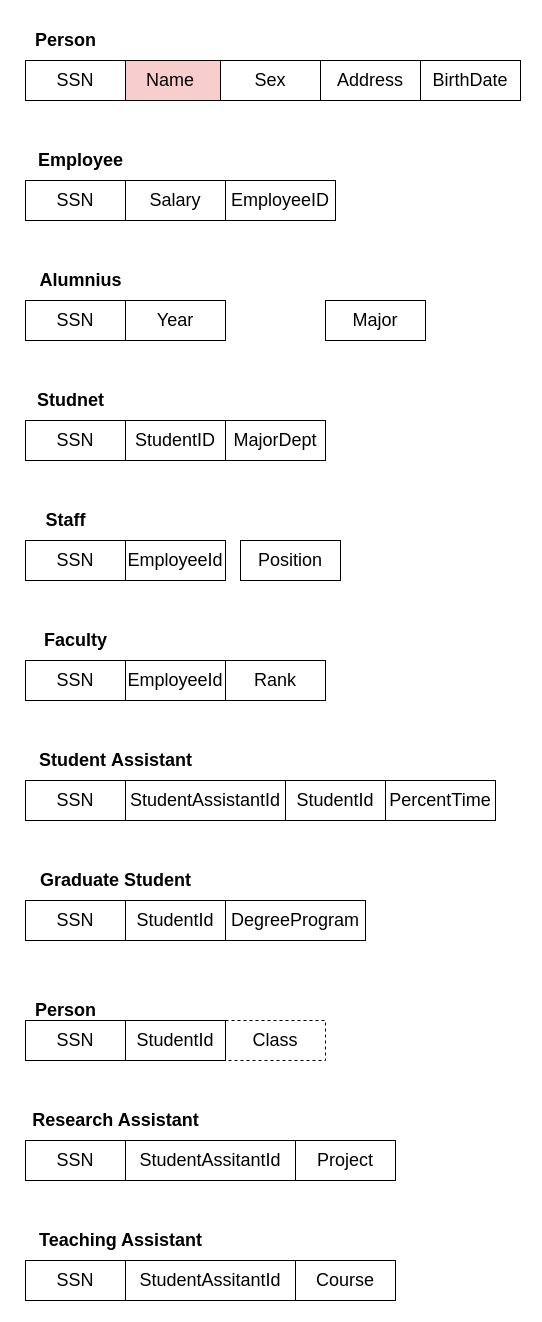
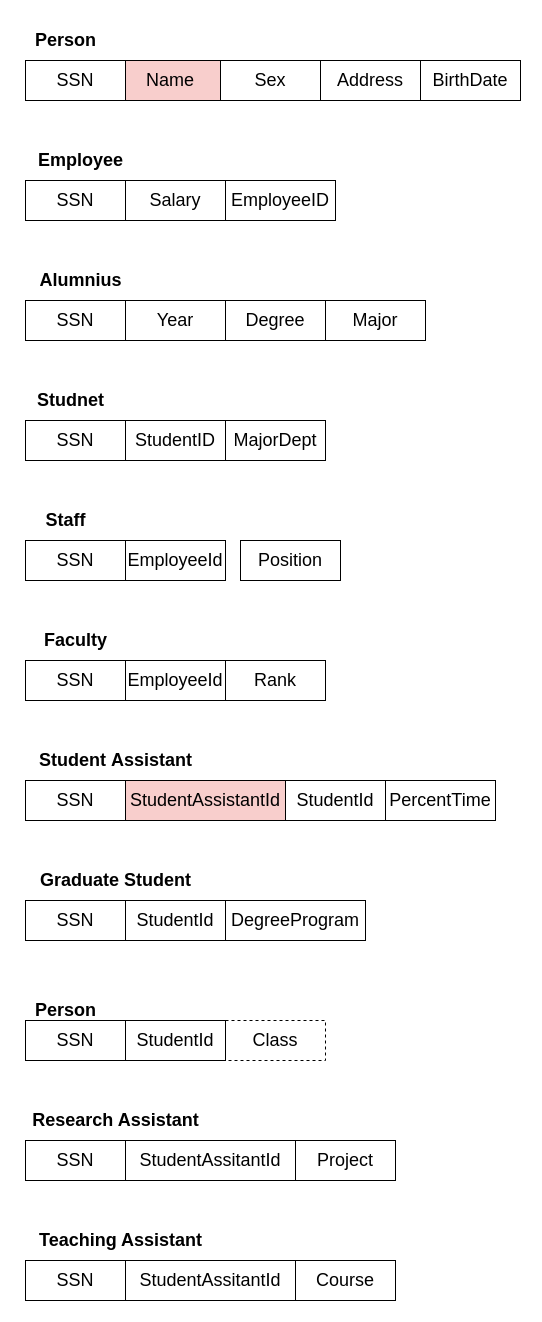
  <mxCell id="0" />
  <mxCell id="1" parent="0" />
  <mxCell id="2" value="&lt;b&gt;&lt;font style=&quot;font-size: 18px;&quot;&gt;Person&lt;/font&gt;&lt;/b&gt;" style="text;html=1;align=center;verticalAlign=middle;resizable=0;points=[];autosize=1;strokeColor=none;fillColor=none;" vertex="1" parent="1"><mxGeometry x="25" y="20" width="80" height="40" as="geometry" /></mxCell>
  <mxCell id="3" value="&lt;b&gt;&lt;font style=&quot;font-size: 18px;&quot;&gt;Employee&lt;/font&gt;&lt;/b&gt;" style="text;html=1;align=center;verticalAlign=middle;resizable=0;points=[];autosize=1;strokeColor=none;fillColor=none;" vertex="1" parent="1"><mxGeometry x="25" y="140" width="110" height="40" as="geometry" /></mxCell>
  <mxCell id="4" value="&lt;b&gt;&lt;font style=&quot;font-size: 18px;&quot;&gt;Alumnius&lt;/font&gt;&lt;/b&gt;" style="text;html=1;align=center;verticalAlign=middle;resizable=0;points=[];autosize=1;strokeColor=none;fillColor=none;" vertex="1" parent="1"><mxGeometry x="25" y="260" width="110" height="40" as="geometry" /></mxCell>
  <mxCell id="5" value="&lt;b&gt;&lt;font style=&quot;font-size: 18px;&quot;&gt;Studnet&lt;/font&gt;&lt;/b&gt;" style="text;html=1;align=center;verticalAlign=middle;resizable=0;points=[];autosize=1;strokeColor=none;fillColor=none;" vertex="1" parent="1"><mxGeometry x="25" y="380" width="90" height="40" as="geometry" /></mxCell>
  <mxCell id="6" value="&lt;b&gt;&lt;font style=&quot;font-size: 18px;&quot;&gt;Staff&lt;/font&gt;&lt;/b&gt;" style="text;html=1;align=center;verticalAlign=middle;resizable=0;points=[];autosize=1;strokeColor=none;fillColor=none;" vertex="1" parent="1"><mxGeometry x="35" y="500" width="60" height="40" as="geometry" /></mxCell>
  <mxCell id="7" value="&lt;b&gt;&lt;font style=&quot;font-size: 18px;&quot;&gt;Faculty&lt;/font&gt;&lt;/b&gt;" style="text;html=1;align=center;verticalAlign=middle;resizable=0;points=[];autosize=1;strokeColor=none;fillColor=none;" vertex="1" parent="1"><mxGeometry x="30" y="620" width="90" height="40" as="geometry" /></mxCell>
  <mxCell id="8" value="&lt;font style=&quot;&quot;&gt;&lt;span style=&quot;font-size: 18px;&quot;&gt;&lt;b&gt;Student&amp;nbsp;&lt;/b&gt;&lt;/span&gt;&lt;/font&gt;&lt;span style=&quot;font-size: 18px;&quot;&gt;&lt;b&gt;Assistant&lt;/b&gt;&lt;/span&gt;" style="text;html=1;align=center;verticalAlign=middle;resizable=0;points=[];autosize=1;strokeColor=none;fillColor=none;" vertex="1" parent="1"><mxGeometry x="25" y="740" width="180" height="40" as="geometry" /></mxCell>
  <mxCell id="9" value="&lt;b&gt;&lt;font style=&quot;font-size: 18px;&quot;&gt;Person&lt;/font&gt;&lt;/b&gt;" style="text;html=1;align=center;verticalAlign=middle;resizable=0;points=[];autosize=1;strokeColor=none;fillColor=none;" vertex="1" parent="1"><mxGeometry x="25" y="990" width="80" height="40" as="geometry" /></mxCell>
  <mxCell id="10" value="&lt;b&gt;&lt;font style=&quot;font-size: 18px;&quot;&gt;Research Assistant&lt;/font&gt;&lt;/b&gt;" style="text;html=1;align=center;verticalAlign=middle;resizable=0;points=[];autosize=1;strokeColor=none;fillColor=none;" vertex="1" parent="1"><mxGeometry x="20" y="1100" width="190" height="40" as="geometry" /></mxCell>
  <mxCell id="11" value="&lt;b&gt;&lt;font style=&quot;font-size: 18px;&quot;&gt;Graduate Student&lt;/font&gt;&lt;/b&gt;" style="text;html=1;align=center;verticalAlign=middle;resizable=0;points=[];autosize=1;strokeColor=none;fillColor=none;" vertex="1" parent="1"><mxGeometry x="30" y="860" width="170" height="40" as="geometry" /></mxCell>
  <mxCell id="12" value="SSN" style="whiteSpace=wrap;html=1;align=center;fontSize=18;" vertex="1" parent="1"><mxGeometry x="25" y="180" width="100" height="40" as="geometry" /></mxCell>
  <mxCell id="13" value="BirthDate" style="whiteSpace=wrap;html=1;align=center;fontSize=18;" vertex="1" parent="1"><mxGeometry x="420" y="60" width="100" height="40" as="geometry" /></mxCell>
  <mxCell id="14" value="Address" style="whiteSpace=wrap;html=1;align=center;fontSize=18;" vertex="1" parent="1"><mxGeometry x="320" y="60" width="100" height="40" as="geometry" /></mxCell>
  <mxCell id="15" value="Sex" style="whiteSpace=wrap;html=1;align=center;fontSize=18;" vertex="1" parent="1"><mxGeometry x="220" y="60" width="100" height="40" as="geometry" /></mxCell>
  <mxCell id="16" value="Name" style="whiteSpace=wrap;html=1;align=center;fontSize=18;fillColor=#f8cecc;" vertex="1" parent="1"><mxGeometry x="120" y="60" width="100" height="40" as="geometry" /></mxCell>
  <mxCell id="17" value="SSN" style="whiteSpace=wrap;html=1;align=center;fontSize=18;" vertex="1" parent="1"><mxGeometry x="25" y="60" width="100" height="40" as="geometry" /></mxCell>
  <mxCell id="18" value="MajorDept" style="whiteSpace=wrap;html=1;align=center;fontSize=18;" vertex="1" parent="1"><mxGeometry x="225" y="420" width="100" height="40" as="geometry" /></mxCell>
  <mxCell id="19" value="StudentID" style="whiteSpace=wrap;html=1;align=center;fontSize=18;" vertex="1" parent="1"><mxGeometry x="125" y="420" width="100" height="40" as="geometry" /></mxCell>
  <mxCell id="20" value="SSN" style="whiteSpace=wrap;html=1;align=center;fontSize=18;" vertex="1" parent="1"><mxGeometry x="25" y="420" width="100" height="40" as="geometry" /></mxCell>
  <mxCell id="21" value="Major" style="whiteSpace=wrap;html=1;align=center;fontSize=18;" vertex="1" parent="1"><mxGeometry x="325" y="300" width="100" height="40" as="geometry" /></mxCell>
+ <mxCell id="22" value="Degree" style="whiteSpace=wrap;html=1;align=center;fontSize=18;" vertex="1" parent="1"><mxGeometry x="225" y="300" width="100" height="40" as="geometry" /></mxCell>
  <mxCell id="23" value="Year" style="whiteSpace=wrap;html=1;align=center;fontSize=18;" vertex="1" parent="1"><mxGeometry x="125" y="300" width="100" height="40" as="geometry" /></mxCell>
  <mxCell id="24" value="SSN" style="whiteSpace=wrap;html=1;align=center;fontSize=18;" vertex="1" parent="1"><mxGeometry x="25" y="300" width="100" height="40" as="geometry" /></mxCell>
  <mxCell id="25" value="EmployeeID" style="whiteSpace=wrap;html=1;align=center;fontSize=18;" vertex="1" parent="1"><mxGeometry x="225" y="180" width="110" height="40" as="geometry" /></mxCell>
  <mxCell id="26" value="Salary" style="whiteSpace=wrap;html=1;align=center;fontSize=18;" vertex="1" parent="1"><mxGeometry x="125" y="180" width="100" height="40" as="geometry" /></mxCell>
  <mxCell id="27" value="PercentTime" style="whiteSpace=wrap;html=1;align=center;fontSize=18;" vertex="1" parent="1"><mxGeometry x="385" y="780" width="110" height="40" as="geometry" /></mxCell>
  <mxCell id="28" value="StudentId" style="whiteSpace=wrap;html=1;align=center;fontSize=18;" vertex="1" parent="1"><mxGeometry x="285" y="780" width="100" height="40" as="geometry" /></mxCell>
- <mxCell id="29" value="StudentAssistantId" style="whiteSpace=wrap;html=1;align=center;fontSize=18;" vertex="1" parent="1"><mxGeometry x="125" y="780" width="160" height="40" as="geometry" /></mxCell>
+ <mxCell id="29" value="StudentAssistantId" style="whiteSpace=wrap;html=1;align=center;fontSize=18;fillColor=#f8cecc;" vertex="1" parent="1"><mxGeometry x="125" y="780" width="160" height="40" as="geometry" /></mxCell>
  <mxCell id="30" value="SSN" style="whiteSpace=wrap;html=1;align=center;fontSize=18;" vertex="1" parent="1"><mxGeometry x="25" y="780" width="100" height="40" as="geometry" /></mxCell>
  <mxCell id="31" value="Position" style="whiteSpace=wrap;html=1;align=center;fontSize=18;" vertex="1" parent="1"><mxGeometry x="240" y="540" width="100" height="40" as="geometry" /></mxCell>
  <mxCell id="32" value="EmployeeId" style="whiteSpace=wrap;html=1;align=center;fontSize=18;" vertex="1" parent="1"><mxGeometry x="125" y="540" width="100" height="40" as="geometry" /></mxCell>
  <mxCell id="33" value="SSN" style="whiteSpace=wrap;html=1;align=center;fontSize=18;" vertex="1" parent="1"><mxGeometry x="25" y="540" width="100" height="40" as="geometry" /></mxCell>
  <mxCell id="34" value="Rank" style="whiteSpace=wrap;html=1;align=center;fontSize=18;" vertex="1" parent="1"><mxGeometry x="225" y="660" width="100" height="40" as="geometry" /></mxCell>
  <mxCell id="35" value="EmployeeId" style="whiteSpace=wrap;html=1;align=center;fontSize=18;" vertex="1" parent="1"><mxGeometry x="125" y="660" width="100" height="40" as="geometry" /></mxCell>
  <mxCell id="36" value="SSN" style="whiteSpace=wrap;html=1;align=center;fontSize=18;" vertex="1" parent="1"><mxGeometry x="25" y="660" width="100" height="40" as="geometry" /></mxCell>
  <mxCell id="37" value="DegreeProgram" style="whiteSpace=wrap;html=1;align=center;fontSize=18;" vertex="1" parent="1"><mxGeometry x="225" y="900" width="140" height="40" as="geometry" /></mxCell>
  <mxCell id="38" value="StudentId" style="whiteSpace=wrap;html=1;align=center;fontSize=18;" vertex="1" parent="1"><mxGeometry x="125" y="900" width="100" height="40" as="geometry" /></mxCell>
  <mxCell id="39" value="SSN" style="whiteSpace=wrap;html=1;align=center;fontSize=18;" vertex="1" parent="1"><mxGeometry x="25" y="900" width="100" height="40" as="geometry" /></mxCell>
  <mxCell id="40" value="Class" style="whiteSpace=wrap;html=1;align=center;fontSize=18;dashed=1;" vertex="1" parent="1"><mxGeometry x="225" y="1020" width="100" height="40" as="geometry" /></mxCell>
  <mxCell id="41" value="StudentId" style="whiteSpace=wrap;html=1;align=center;fontSize=18;" vertex="1" parent="1"><mxGeometry x="125" y="1020" width="100" height="40" as="geometry" /></mxCell>
  <mxCell id="42" value="SSN" style="whiteSpace=wrap;html=1;align=center;fontSize=18;" vertex="1" parent="1"><mxGeometry x="25" y="1020" width="100" height="40" as="geometry" /></mxCell>
  <mxCell id="43" value="Project" style="whiteSpace=wrap;html=1;align=center;fontSize=18;" vertex="1" parent="1"><mxGeometry x="295" y="1140" width="100" height="40" as="geometry" /></mxCell>
  <mxCell id="44" value="StudentAssitantId" style="whiteSpace=wrap;html=1;align=center;fontSize=18;" vertex="1" parent="1"><mxGeometry x="125" y="1140" width="170" height="40" as="geometry" /></mxCell>
  <mxCell id="45" value="SSN" style="whiteSpace=wrap;html=1;align=center;fontSize=18;" vertex="1" parent="1"><mxGeometry x="25" y="1140" width="100" height="40" as="geometry" /></mxCell>
  <mxCell id="46" value="&lt;b&gt;&lt;font style=&quot;font-size: 18px;&quot;&gt;Teaching Assistant&lt;/font&gt;&lt;/b&gt;" style="text;html=1;align=center;verticalAlign=middle;resizable=0;points=[];autosize=1;strokeColor=none;fillColor=none;" vertex="1" parent="1"><mxGeometry x="25" y="1220" width="190" height="40" as="geometry" /></mxCell>
  <mxCell id="47" value="Course" style="whiteSpace=wrap;html=1;align=center;fontSize=18;" vertex="1" parent="1"><mxGeometry x="295" y="1260" width="100" height="40" as="geometry" /></mxCell>
  <mxCell id="48" value="StudentAssitantId" style="whiteSpace=wrap;html=1;align=center;fontSize=18;" vertex="1" parent="1"><mxGeometry x="125" y="1260" width="170" height="40" as="geometry" /></mxCell>
  <mxCell id="49" value="SSN" style="whiteSpace=wrap;html=1;align=center;fontSize=18;" vertex="1" parent="1"><mxGeometry x="25" y="1260" width="100" height="40" as="geometry" /></mxCell>
